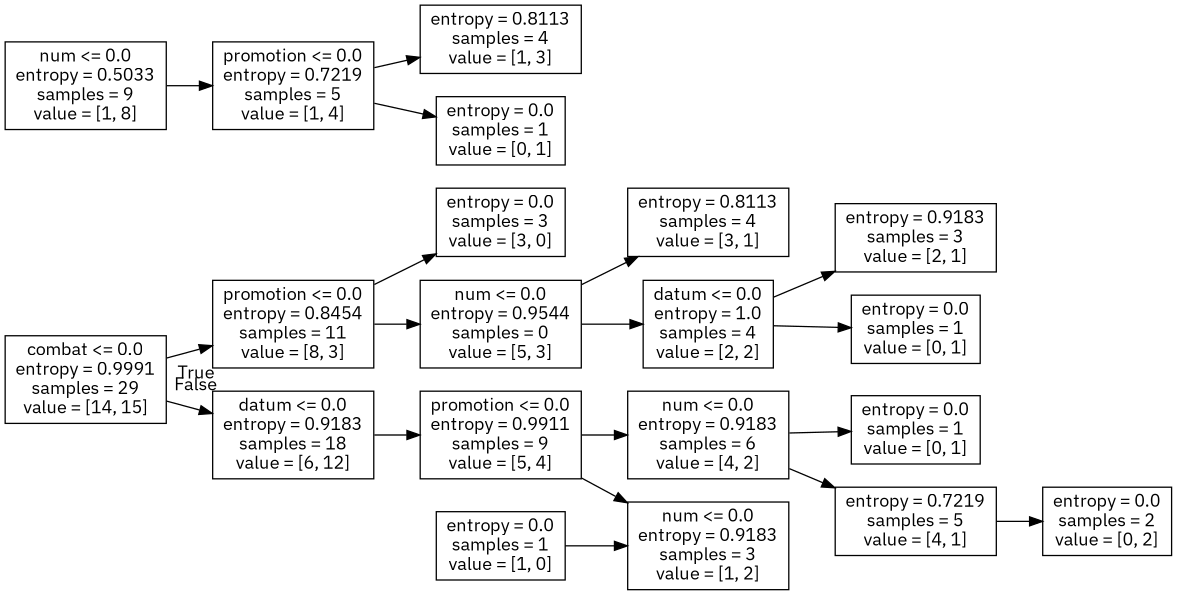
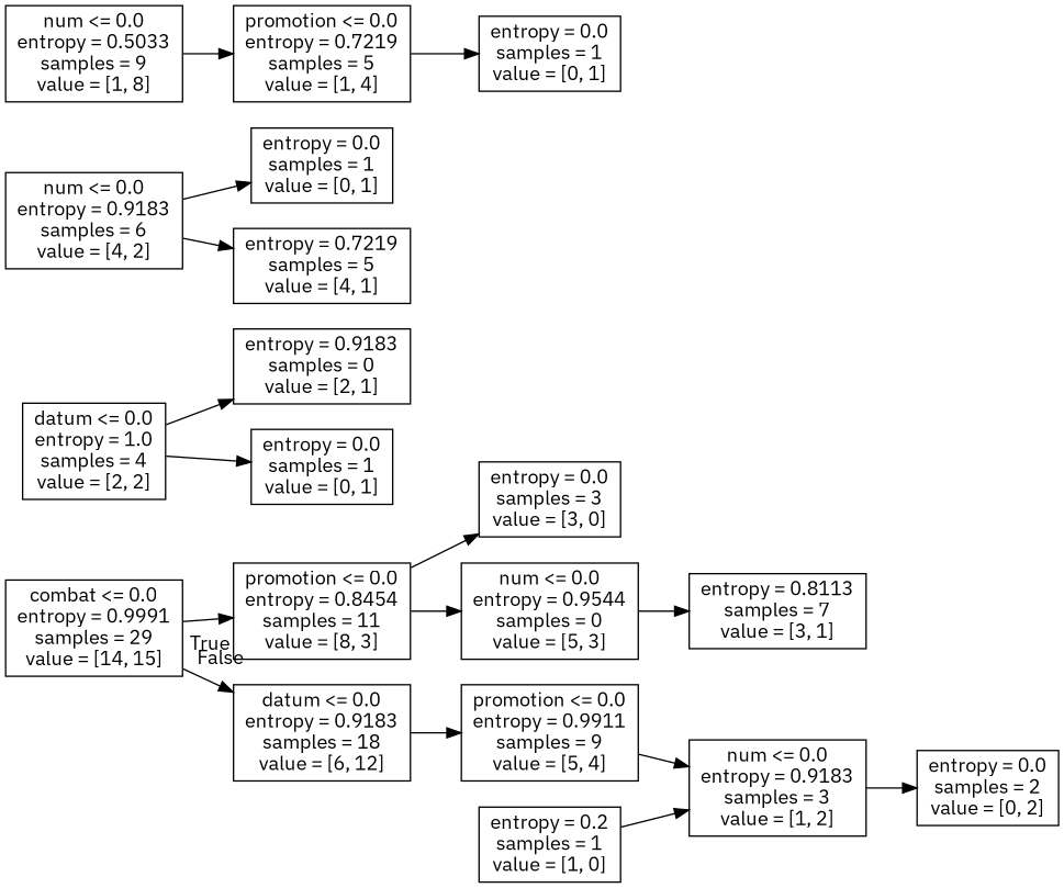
  digraph {
    fontname="IBM Plex Sans"
    rankdir=LR
    node [fontname="IBM Plex Sans" shape=box]
    edge [fontname="IBM Plex Sans"]
    n1 [label="combat <= 0.0\nentropy = 0.9991\nsamples = 29\nvalue = [14, 15]"]
    n2 [label="promotion <= 0.0\nentropy = 0.8454\nsamples = 11\nvalue = [8, 3]"]
    n3 [label="datum <= 0.0\nentropy = 0.9183\nsamples = 18\nvalue = [6, 12]"]
    n4 [label="entropy = 0.0\nsamples = 3\nvalue = [3, 0]"]
    n5 [label="num <= 0.0\nentropy = 0.9544\nsamples = 0\nvalue = [5, 3]"]
    n6 [label="promotion <= 0.0\nentropy = 0.9911\nsamples = 9\nvalue = [5, 4]"]
-   n7 [label="entropy = 0.8113\nsamples = 4\nvalue = [3, 1]"]
+   n7 [label="entropy = 0.8113\nsamples = 7\nvalue = [3, 1]"]
    n8 [label="datum <= 0.0\nentropy = 1.0\nsamples = 4\nvalue = [2, 2]"]
-   n9 [label="entropy = 0.9183\nsamples = 3\nvalue = [2, 1]"]
+   n9 [label="entropy = 0.9183\nsamples = 0\nvalue = [2, 1]"]
    n10 [label="entropy = 0.0\nsamples = 1\nvalue = [0, 1]"]
    n11 [label="num <= 0.0\nentropy = 0.9183\nsamples = 6\nvalue = [4, 2]"]
    n12 [label="num <= 0.0\nentropy = 0.9183\nsamples = 3\nvalue = [1, 2]"]
    n13 [label="num <= 0.0\nentropy = 0.5033\nsamples = 9\nvalue = [1, 8]"]
    n14 [label="promotion <= 0.0\nentropy = 0.7219\nsamples = 5\nvalue = [1, 4]"]
    n15 [label="entropy = 0.0\nsamples = 1\nvalue = [0, 1]"]
    n16 [label="entropy = 0.7219\nsamples = 5\nvalue = [4, 1]"]
    n17 [label="entropy = 0.0\nsamples = 2\nvalue = [0, 2]"]
-   n18 [label="entropy = 0.0\nsamples = 1\nvalue = [1, 0]"]
-   n19 [label="entropy = 0.8113\nsamples = 4\nvalue = [1, 3]"]
+   n18 [label="entropy = 0.2\nsamples = 1\nvalue = [1, 0]"]
    n20 [label="entropy = 0.0\nsamples = 1\nvalue = [0, 1]"]
    n1 -> n2 [headlabel=True labelangle=45 labeldistance=2.5]
    n1 -> n3 [headlabel=False labelangle=-45 labeldistance=2.5]
    n2 -> n4
    n2 -> n5
    n3 -> n6
    n5 -> n7
-   n5 -> n8
-   n6 -> n11
    n6 -> n12
    n8 -> n9
    n8 -> n10
    n11 -> n15
    n11 -> n16
-   n16 -> n17
+   n12 -> n17
    n13 -> n14
-   n14 -> n19
    n14 -> n20
    n18 -> n12
  }
